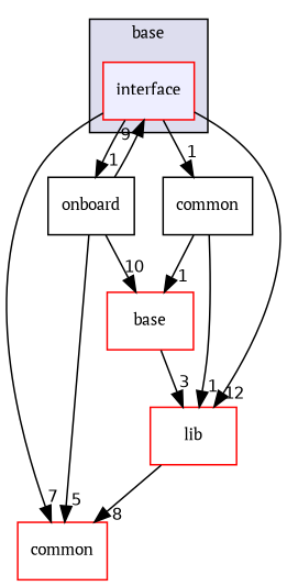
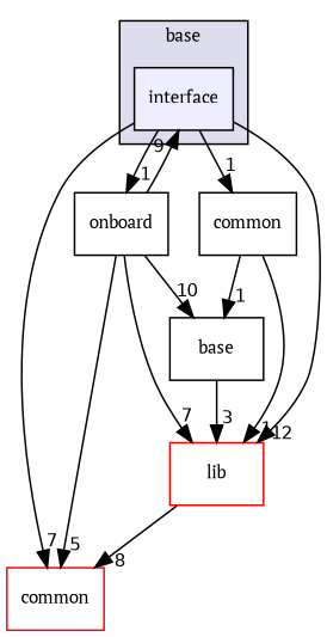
  digraph {
    compound=true
    fontname="PT Serif"
    node [fontname="PT Serif" fontsize=10 shape=box]
    edge [fontname="PT Serif" headlabel=1 labeldistance=1.5 labelfontname=Helvetica labelfontsize=10]
-   n1 [fillcolor="#eeeeff" label=interface pencolor=black style=filled color=red]
+   n1 [fillcolor="#eeeeff" label=interface pencolor=black style=filled]
    n2 [color=red fillcolor=white label=common style=filled]
    n3 [label=onboard]
    n4 [label=common]
    n5 [color=red fillcolor=white label=lib style=filled]
-   n6 [label=base color=red]
+   n6 [label=base]
    subgraph cluster_1 {
      bgcolor="#ddddee"
      fontsize=10
      label=base
      pencolor=black
      n1
    }
    n1 -> n2 [headlabel=7]
    n1 -> n3
    n1 -> n4
    n1 -> n5 [headlabel=12]
    n3 -> n1 [headlabel=9]
    n3 -> n2 [headlabel=5]
+   n3 -> n5 [headlabel=7]
    n3 -> n6 [headlabel=10]
    n4 -> n5
    n4 -> n6
    n5 -> n2 [headlabel=8]
    n6 -> n5 [headlabel=3]
  }
